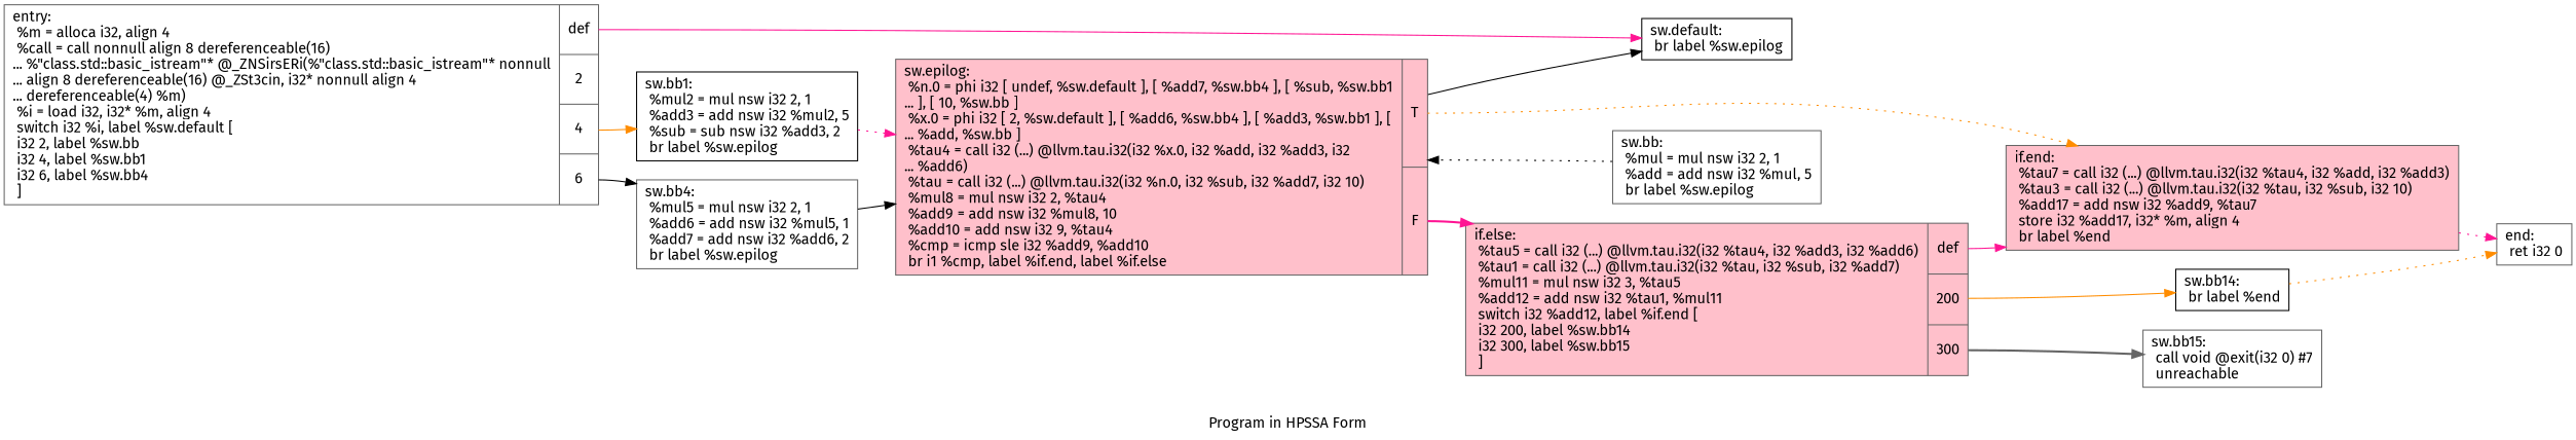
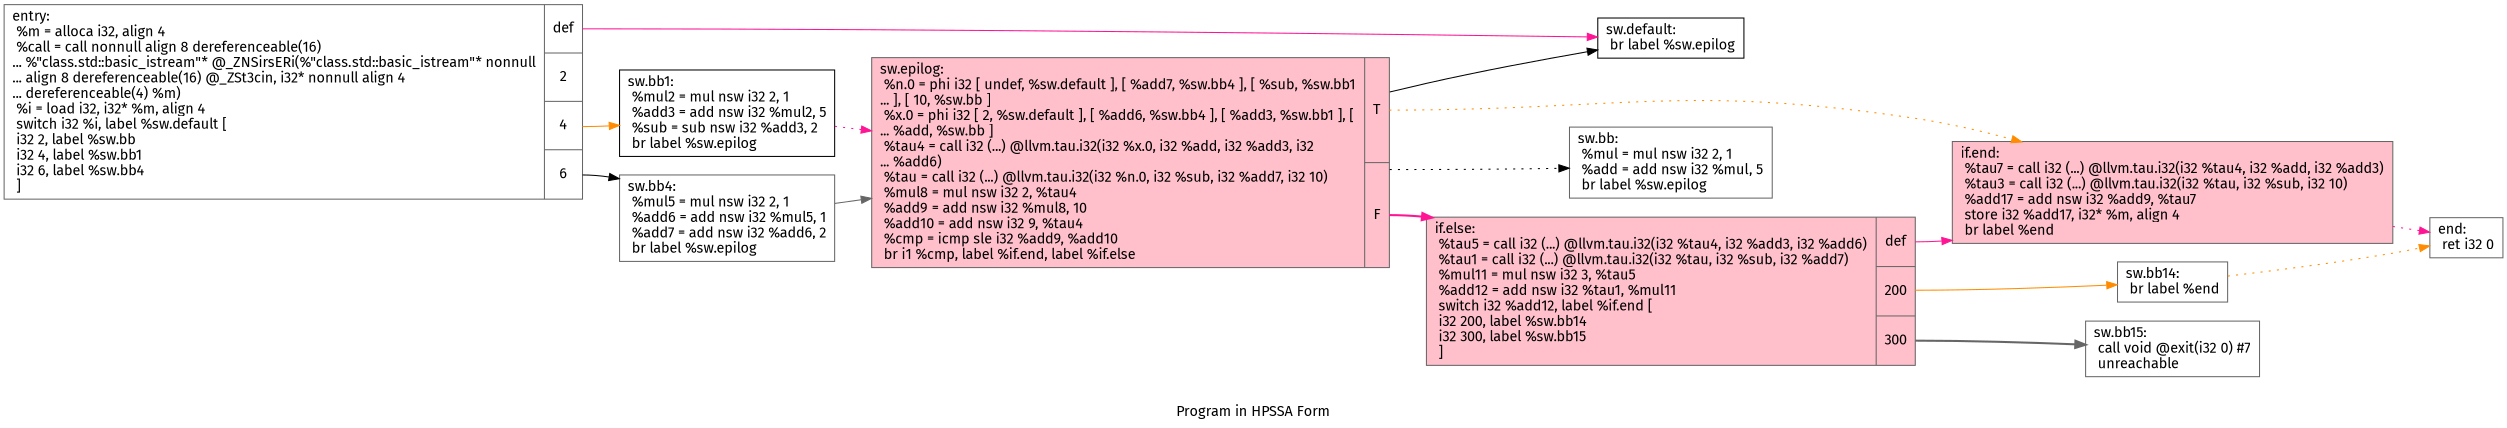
  digraph {
    fontname="Fira Sans"
    label="Program in HPSSA Form"
    rankdir=LR
    node [color=gray40 fillcolor="#d24b4070" fontname="Fira Sans" shape=record]
    edge [color=deeppink fontname="Fira Sans" style=solid]
    n1 [fillcolor="#b70d2870" label="{entry:\l  %m = alloca i32, align 4\l  %call = call nonnull align 8 dereferenceable(16)\l... %\"class.std::basic_istream\"* @_ZNSirsERi(%\"class.std::basic_istream\"* nonnull\l... align 8 dereferenceable(16) @_ZSt3cin, i32* nonnull align 4\l... dereferenceable(4) %m)\l  %i = load i32, i32* %m, align 4\l  switch i32 %i, label %sw.default [\l    i32 2, label %sw.bb\l    i32 4, label %sw.bb1\l    i32 6, label %sw.bb4\l  ]\l|{<s0>def|<s1>2|<s2>4|<s3>6}}"]
    n2 [color=black label="{sw.default:                                       \l  br label %sw.epilog\l}"]
    n3 [color=black label="{sw.bb1:                                           \l  %mul2 = mul nsw i32 2, 1\l  %add3 = add nsw i32 %mul2, 5\l  %sub = sub nsw i32 %add3, 2\l  br label %sw.epilog\l}"]
    n4 [label="{sw.bb4:                                           \l  %mul5 = mul nsw i32 2, 1\l  %add6 = add nsw i32 %mul5, 1\l  %add7 = add nsw i32 %add6, 2\l  br label %sw.epilog\l}"]
    n5 [label="{sw.bb:                                            \l  %mul = mul nsw i32 2, 1\l  %add = add nsw i32 %mul, 5\l  br label %sw.epilog\l}"]
    n6 [fillcolor="#FFC0CB" label="{sw.epilog:                                        \l  %n.0 = phi i32 [ undef, %sw.default ], [ %add7, %sw.bb4 ], [ %sub, %sw.bb1\l... ], [ 10, %sw.bb ]\l  %x.0 = phi i32 [ 2, %sw.default ], [ %add6, %sw.bb4 ], [ %add3, %sw.bb1 ], [\l... %add, %sw.bb ]\l  %tau4 = call i32 (...) @llvm.tau.i32(i32 %x.0, i32 %add, i32 %add3, i32\l... %add6)\l  %tau = call i32 (...) @llvm.tau.i32(i32 %n.0, i32 %sub, i32 %add7, i32 10)\l  %mul8 = mul nsw i32 2, %tau4\l  %add9 = add nsw i32 %mul8, 10\l  %add10 = add nsw i32 9, %tau4\l  %cmp = icmp sle i32 %add9, %add10\l  br i1 %cmp, label %if.end, label %if.else\l|{<s0>T|<s1>F}}" style=filled]
    n7 [fillcolor="#FFC0CB" label="{if.end:                                           \l  %tau7 = call i32 (...) @llvm.tau.i32(i32 %tau4, i32 %add, i32 %add3)\l  %tau3 = call i32 (...) @llvm.tau.i32(i32 %tau, i32 %sub, i32 10)\l  %add17 = add nsw i32 %add9, %tau7\l  store i32 %add17, i32* %m, align 4\l  br label %end\l}" style=filled]
    n8 [fillcolor="#FFC0CB" label="{if.else:                                          \l  %tau5 = call i32 (...) @llvm.tau.i32(i32 %tau4, i32 %add3, i32 %add6)\l  %tau1 = call i32 (...) @llvm.tau.i32(i32 %tau, i32 %sub, i32 %add7)\l  %mul11 = mul nsw i32 3, %tau5\l  %add12 = add nsw i32 %tau1, %mul11\l  switch i32 %add12, label %if.end [\l    i32 200, label %sw.bb14\l    i32 300, label %sw.bb15\l  ]\l|{<s0>def|<s1>200|<s2>300}}" style=filled]
    n9 [fillcolor="#b70d2870" label="{end:                                              \l  ret i32 0\l}"]
-   n10 [color=black label="{sw.bb14:                                          \l  br label %end\l}"]
+   n10 [label="{sw.bb14:                                          \l  br label %end\l}"]
    n11 [fillcolor="#6282ea70" label="{sw.bb15:                                          \l  call void @exit(i32 0) #7\l  unreachable\l}"]
    n1 -> n2 [tailport=s0]
    n1 -> n3 [color=darkorange tailport=s2]
    n1 -> n4 [color=black tailport=s3]
    n3 -> n6 [style=dotted]
-   n4 -> n6 [color=black]
-   n5 -> n6 [color=black style=dotted]
+   n4 -> n6 [color=gray40]
+   n6 -> n5 [color=black style=dotted]
    n6 -> n2 [color=black]
    n6 -> n7 [color=darkorange style=dotted tailport=s0]
    n6 -> n8 [style=bold tailport=s1]
    n7 -> n9 [style=dotted]
    n8 -> n7 [tailport=s0]
    n8 -> n10 [color=darkorange tailport=s1]
    n8 -> n11 [color=gray40 style=bold tailport=s2]
    n10 -> n9 [color=darkorange style=dotted]
  }
